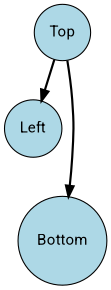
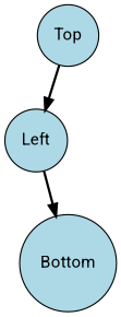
  strict digraph {
    fontname=Roboto
    node [fillcolor=lightblue fontname=Roboto shape=circle style=filled]
    edge [fontname=Roboto style=bold]
    Top
    Left
    Bottom
    Top -> Left
-   Top -> Bottom
+   Left -> Bottom
  }
